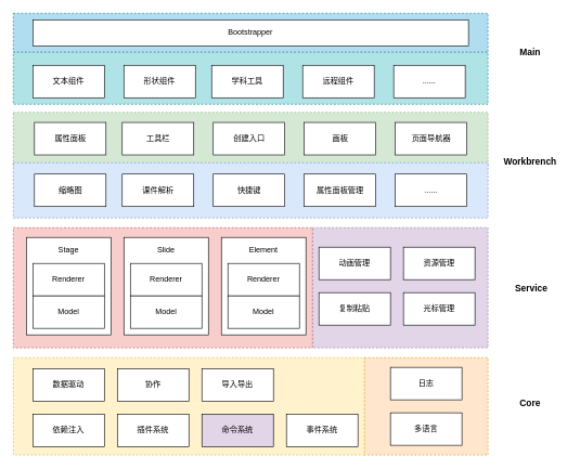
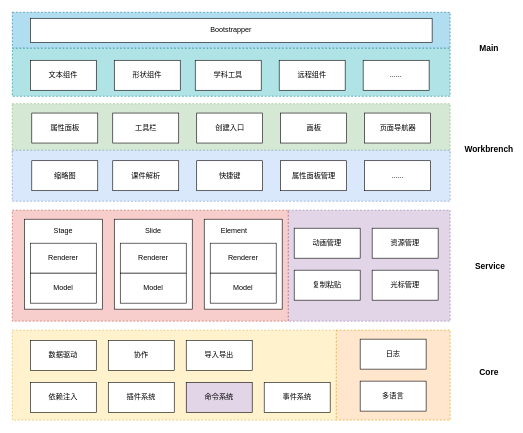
  <mxCell id="0" />
  <mxCell id="1" parent="0" />
  <mxCell id="2" value="" style="rounded=0;whiteSpace=wrap;html=1;dashed=1;fillColor=#b1ddf0;strokeColor=#10739e;" parent="1" vertex="1"><mxGeometry x="20" y="20" width="730" height="60" as="geometry" /></mxCell>
  <mxCell id="3" value="" style="rounded=0;whiteSpace=wrap;html=1;dashed=1;fillColor=#b0e3e6;strokeColor=#0e8088;" parent="1" vertex="1"><mxGeometry x="20" y="80" width="730" height="80" as="geometry" /></mxCell>
  <mxCell id="4" value="" style="rounded=0;whiteSpace=wrap;html=1;dashed=1;fillColor=#d5e8d4;strokeColor=#82b366;" parent="1" vertex="1"><mxGeometry x="20" y="172.5" width="730" height="85" as="geometry" /></mxCell>
  <mxCell id="5" value="" style="rounded=0;whiteSpace=wrap;html=1;dashed=1;fillColor=#dae8fc;strokeColor=#6c8ebf;" parent="1" vertex="1"><mxGeometry x="20" y="250" width="730" height="85" as="geometry" /></mxCell>
  <mxCell id="6" value="" style="rounded=0;whiteSpace=wrap;html=1;dashed=1;fillColor=#e1d5e7;strokeColor=#9673a6;" parent="1" vertex="1"><mxGeometry x="480" y="350" width="270" height="185" as="geometry" /></mxCell>
  <mxCell id="7" value="" style="rounded=0;whiteSpace=wrap;html=1;dashed=1;fillColor=#f8cecc;strokeColor=#b85450;" parent="1" vertex="1"><mxGeometry x="20" y="350" width="460" height="185" as="geometry" /></mxCell>
  <mxCell id="8" value="" style="rounded=0;whiteSpace=wrap;html=1;" parent="1" vertex="1"><mxGeometry x="40" y="365" width="130" height="150" as="geometry" /></mxCell>
  <mxCell id="9" value="" style="rounded=0;whiteSpace=wrap;html=1;dashed=1;fillColor=#ffe6cc;strokeColor=#d79b00;" parent="1" vertex="1"><mxGeometry x="560" y="550" width="190" height="150" as="geometry" /></mxCell>
  <mxCell id="10" value="" style="rounded=0;whiteSpace=wrap;html=1;dashed=1;fillColor=#fff2cc;strokeColor=#d6b656;" parent="1" vertex="1"><mxGeometry x="20" y="550" width="540" height="150" as="geometry" /></mxCell>
  <mxCell id="11" value="依赖注入" style="rounded=0;whiteSpace=wrap;html=1;" parent="1" vertex="1"><mxGeometry x="50" y="637" width="110" height="50" as="geometry" /></mxCell>
  <mxCell id="12" value="插件系统" style="rounded=0;whiteSpace=wrap;html=1;" parent="1" vertex="1"><mxGeometry x="180" y="637" width="110" height="50" as="geometry" /></mxCell>
  <mxCell id="13" value="命令系统" style="rounded=0;whiteSpace=wrap;html=1;fillColor=#e1d5e7;" parent="1" vertex="1"><mxGeometry x="310" y="637" width="110" height="50" as="geometry" /></mxCell>
  <mxCell id="14" value="事件系统" style="rounded=0;whiteSpace=wrap;html=1;" parent="1" vertex="1"><mxGeometry x="440" y="637" width="110" height="50" as="geometry" /></mxCell>
  <mxCell id="15" value="数据驱动" style="rounded=0;whiteSpace=wrap;html=1;" parent="1" vertex="1"><mxGeometry x="50" y="567" width="110" height="50" as="geometry" /></mxCell>
  <mxCell id="16" value="协作" style="rounded=0;whiteSpace=wrap;html=1;" parent="1" vertex="1"><mxGeometry x="180" y="567" width="110" height="50" as="geometry" /></mxCell>
  <mxCell id="17" value="导入导出" style="rounded=0;whiteSpace=wrap;html=1;" parent="1" vertex="1"><mxGeometry x="310" y="567" width="110" height="50" as="geometry" /></mxCell>
  <mxCell id="18" value="多语言" style="rounded=0;whiteSpace=wrap;html=1;" parent="1" vertex="1"><mxGeometry x="600" y="635" width="110" height="50" as="geometry" /></mxCell>
  <mxCell id="19" value="日志" style="rounded=0;whiteSpace=wrap;html=1;" parent="1" vertex="1"><mxGeometry x="600" y="565" width="110" height="50" as="geometry" /></mxCell>
  <mxCell id="20" value="Renderer" style="rounded=0;whiteSpace=wrap;html=1;" parent="1" vertex="1"><mxGeometry x="50" y="405" width="110" height="50" as="geometry" /></mxCell>
  <mxCell id="21" value="Model" style="rounded=0;whiteSpace=wrap;html=1;" parent="1" vertex="1"><mxGeometry x="50" y="455" width="110" height="50" as="geometry" /></mxCell>
  <mxCell id="22" value="Stage" style="text;html=1;strokeColor=none;fillColor=none;align=center;verticalAlign=middle;whiteSpace=wrap;rounded=0;dashed=1;" parent="1" vertex="1"><mxGeometry x="85" y="375" width="40" height="20" as="geometry" /></mxCell>
  <mxCell id="23" value="" style="rounded=0;whiteSpace=wrap;html=1;" parent="1" vertex="1"><mxGeometry x="190" y="365" width="130" height="150" as="geometry" /></mxCell>
  <mxCell id="24" value="Renderer" style="rounded=0;whiteSpace=wrap;html=1;" parent="1" vertex="1"><mxGeometry x="200" y="405" width="110" height="50" as="geometry" /></mxCell>
  <mxCell id="25" value="Model" style="rounded=0;whiteSpace=wrap;html=1;" parent="1" vertex="1"><mxGeometry x="200" y="455" width="110" height="50" as="geometry" /></mxCell>
  <mxCell id="26" value="Slide" style="text;html=1;strokeColor=none;fillColor=none;align=center;verticalAlign=middle;whiteSpace=wrap;rounded=0;dashed=1;" parent="1" vertex="1"><mxGeometry x="235" y="375" width="40" height="20" as="geometry" /></mxCell>
  <mxCell id="27" value="" style="rounded=0;whiteSpace=wrap;html=1;" parent="1" vertex="1"><mxGeometry x="340" y="365" width="130" height="150" as="geometry" /></mxCell>
  <mxCell id="28" value="Renderer" style="rounded=0;whiteSpace=wrap;html=1;" parent="1" vertex="1"><mxGeometry x="350" y="405" width="110" height="50" as="geometry" /></mxCell>
  <mxCell id="29" value="Model" style="rounded=0;whiteSpace=wrap;html=1;" parent="1" vertex="1"><mxGeometry x="350" y="455" width="110" height="50" as="geometry" /></mxCell>
- <mxCell id="30" value="Element" style="text;html=1;strokeColor=none;fillColor=none;align=center;verticalAlign=middle;whiteSpace=wrap;rounded=0;dashed=1;" parent="1" vertex="1"><mxGeometry x="385" y="375" width="40" height="20" as="geometry" /></mxCell>
+ <mxCell id="30" value="Element" style="text;html=1;strokeColor=none;fillColor=none;align=center;verticalAlign=middle;whiteSpace=wrap;rounded=0;dashed=1;" parent="1" vertex="1"><mxGeometry x="370" y="375" width="40" height="20" as="geometry" /></mxCell>
  <mxCell id="31" value="动画管理" style="rounded=0;whiteSpace=wrap;html=1;" parent="1" vertex="1"><mxGeometry x="490" y="380" width="110" height="50" as="geometry" /></mxCell>
  <mxCell id="32" value="复制粘贴" style="rounded=0;whiteSpace=wrap;html=1;" parent="1" vertex="1"><mxGeometry x="490" y="450" width="110" height="50" as="geometry" /></mxCell>
  <mxCell id="33" value="光标管理" style="rounded=0;whiteSpace=wrap;html=1;" parent="1" vertex="1"><mxGeometry x="620" y="450" width="110" height="50" as="geometry" /></mxCell>
  <mxCell id="34" value="资源管理" style="rounded=0;whiteSpace=wrap;html=1;" parent="1" vertex="1"><mxGeometry x="620" y="380" width="110" height="50" as="geometry" /></mxCell>
  <mxCell id="35" value="缩略图" style="rounded=0;whiteSpace=wrap;html=1;" parent="1" vertex="1"><mxGeometry x="52.5" y="267.5" width="110" height="50" as="geometry" /></mxCell>
  <mxCell id="36" value="课件解析" style="rounded=0;whiteSpace=wrap;html=1;" parent="1" vertex="1"><mxGeometry x="187.5" y="267.5" width="110" height="50" as="geometry" /></mxCell>
  <mxCell id="37" value="快捷键" style="rounded=0;whiteSpace=wrap;html=1;" parent="1" vertex="1"><mxGeometry x="327.5" y="267.5" width="110" height="50" as="geometry" /></mxCell>
  <mxCell id="38" value="属性面板管理" style="rounded=0;whiteSpace=wrap;html=1;" parent="1" vertex="1"><mxGeometry x="467.5" y="267.5" width="110" height="50" as="geometry" /></mxCell>
  <mxCell id="39" value="属性面板" style="rounded=0;whiteSpace=wrap;html=1;" parent="1" vertex="1"><mxGeometry x="52.5" y="188" width="110" height="50" as="geometry" /></mxCell>
  <mxCell id="40" value="工具栏" style="rounded=0;whiteSpace=wrap;html=1;" parent="1" vertex="1"><mxGeometry x="187.5" y="188" width="110" height="50" as="geometry" /></mxCell>
  <mxCell id="41" value="创建入口" style="rounded=0;whiteSpace=wrap;html=1;" parent="1" vertex="1"><mxGeometry x="327.5" y="188" width="110" height="50" as="geometry" /></mxCell>
  <mxCell id="42" value="画板" style="rounded=0;whiteSpace=wrap;html=1;" parent="1" vertex="1"><mxGeometry x="467.5" y="188" width="110" height="50" as="geometry" /></mxCell>
  <mxCell id="43" value="页面导航器" style="rounded=0;whiteSpace=wrap;html=1;" parent="1" vertex="1"><mxGeometry x="607.5" y="188" width="110" height="50" as="geometry" /></mxCell>
  <mxCell id="44" value="......" style="rounded=0;whiteSpace=wrap;html=1;" parent="1" vertex="1"><mxGeometry x="607.5" y="267.5" width="110" height="50" as="geometry" /></mxCell>
  <mxCell id="45" value="文本组件" style="rounded=0;whiteSpace=wrap;html=1;" parent="1" vertex="1"><mxGeometry x="50" y="100" width="110" height="50" as="geometry" /></mxCell>
  <mxCell id="46" value="形状组件" style="rounded=0;whiteSpace=wrap;html=1;" parent="1" vertex="1"><mxGeometry x="190" y="100" width="110" height="50" as="geometry" /></mxCell>
  <mxCell id="47" value="学科工具" style="rounded=0;whiteSpace=wrap;html=1;" parent="1" vertex="1"><mxGeometry x="325" y="100" width="110" height="50" as="geometry" /></mxCell>
  <mxCell id="48" value="远程组件" style="rounded=0;whiteSpace=wrap;html=1;" parent="1" vertex="1"><mxGeometry x="465" y="100" width="110" height="50" as="geometry" /></mxCell>
  <mxCell id="49" value="......" style="rounded=0;whiteSpace=wrap;html=1;" parent="1" vertex="1"><mxGeometry x="605" y="100" width="110" height="50" as="geometry" /></mxCell>
  <mxCell id="50" value="Bootstrapper" style="rounded=0;whiteSpace=wrap;html=1;" parent="1" vertex="1"><mxGeometry x="50" y="30" width="670" height="40" as="geometry" /></mxCell>
  <mxCell id="51" value="Core" style="text;html=1;strokeColor=none;fillColor=none;align=center;verticalAlign=middle;whiteSpace=wrap;rounded=0;dashed=1;fontSize=14;fontStyle=1" parent="1" vertex="1"><mxGeometry x="795" y="610" width="40" height="20" as="geometry" /></mxCell>
  <mxCell id="52" value="&amp;nbsp;Service" style="text;html=1;strokeColor=none;fillColor=none;align=center;verticalAlign=middle;whiteSpace=wrap;rounded=0;dashed=1;fontSize=14;fontStyle=1" parent="1" vertex="1"><mxGeometry x="795" y="432.5" width="40" height="20" as="geometry" /></mxCell>
  <mxCell id="53" value="Workbrench" style="text;html=1;strokeColor=none;fillColor=none;align=center;verticalAlign=middle;whiteSpace=wrap;rounded=0;dashed=1;fontSize=14;fontStyle=1" parent="1" vertex="1"><mxGeometry x="780" y="238" width="70" height="20" as="geometry" /></mxCell>
  <mxCell id="54" value="Main" style="text;html=1;strokeColor=none;fillColor=none;align=center;verticalAlign=middle;whiteSpace=wrap;rounded=0;dashed=1;fontSize=14;fontStyle=1" parent="1" vertex="1"><mxGeometry x="780" y="70" width="70" height="20" as="geometry" /></mxCell>
